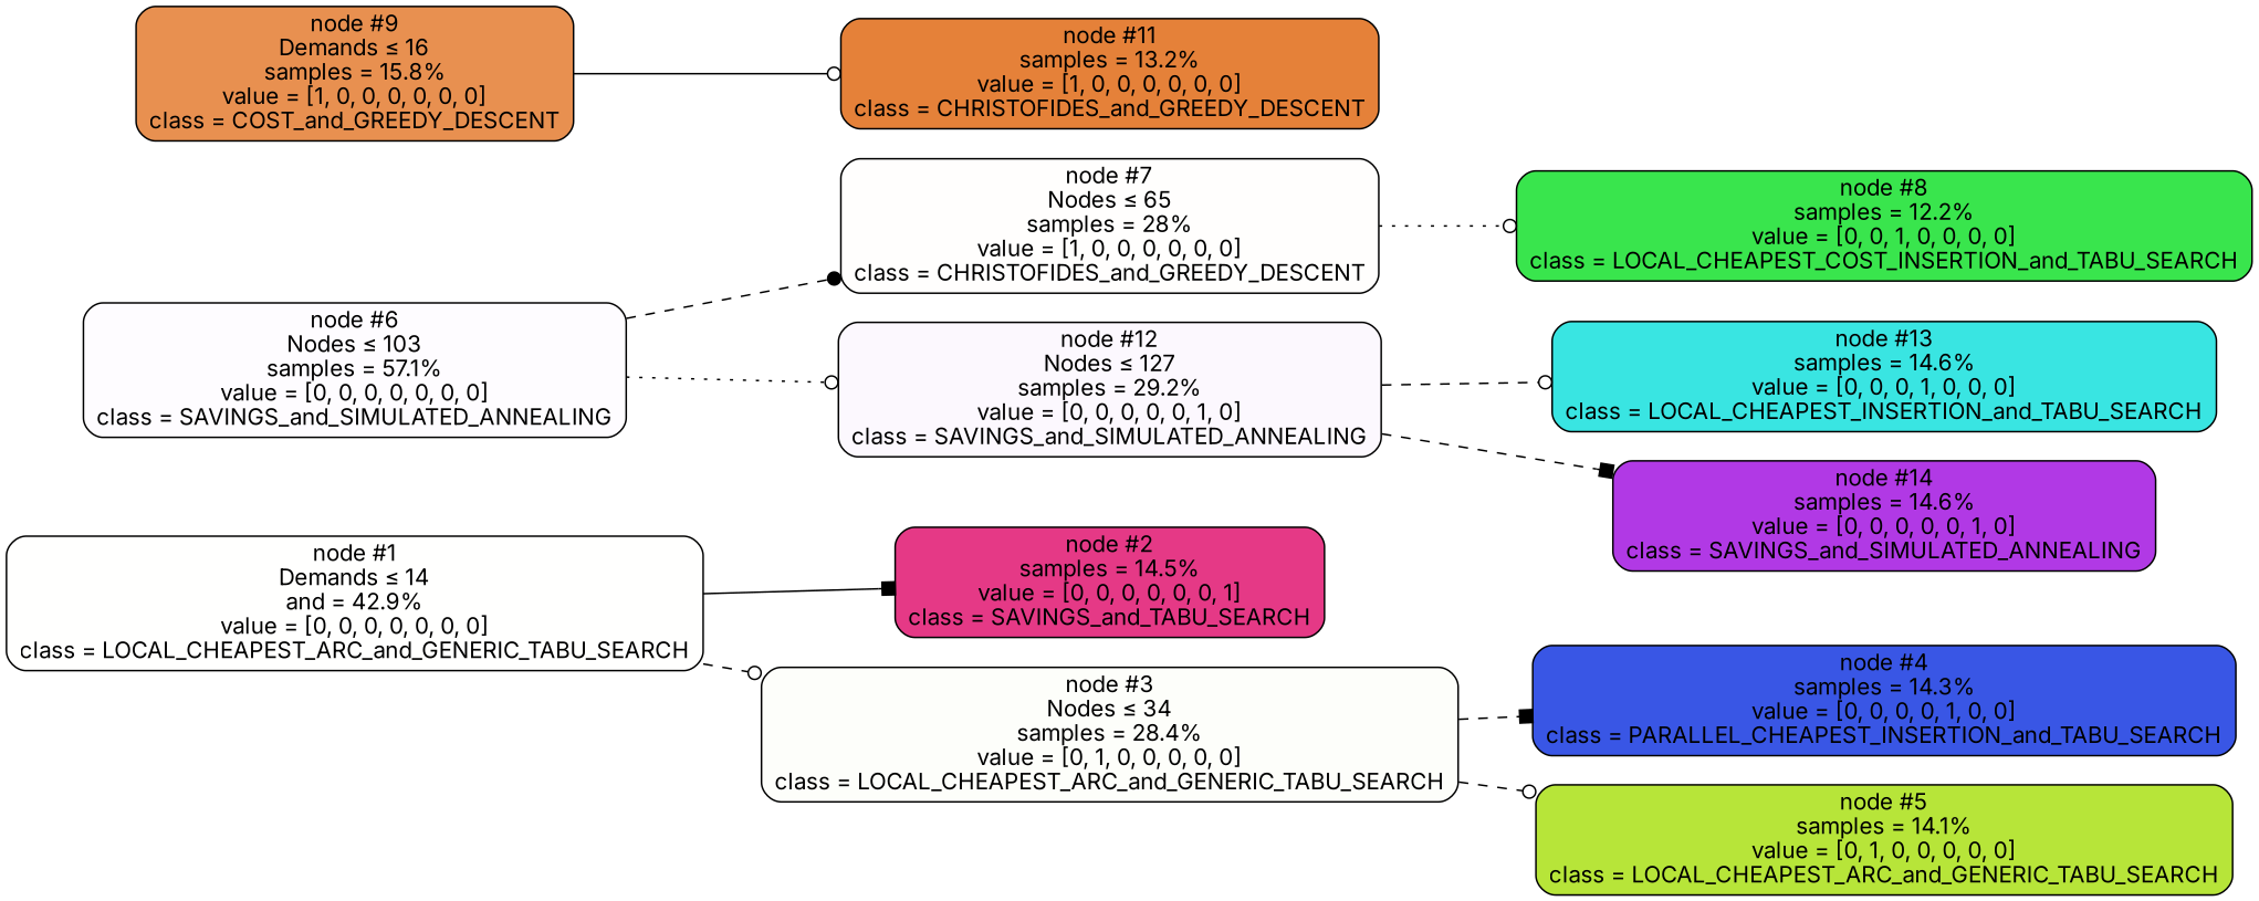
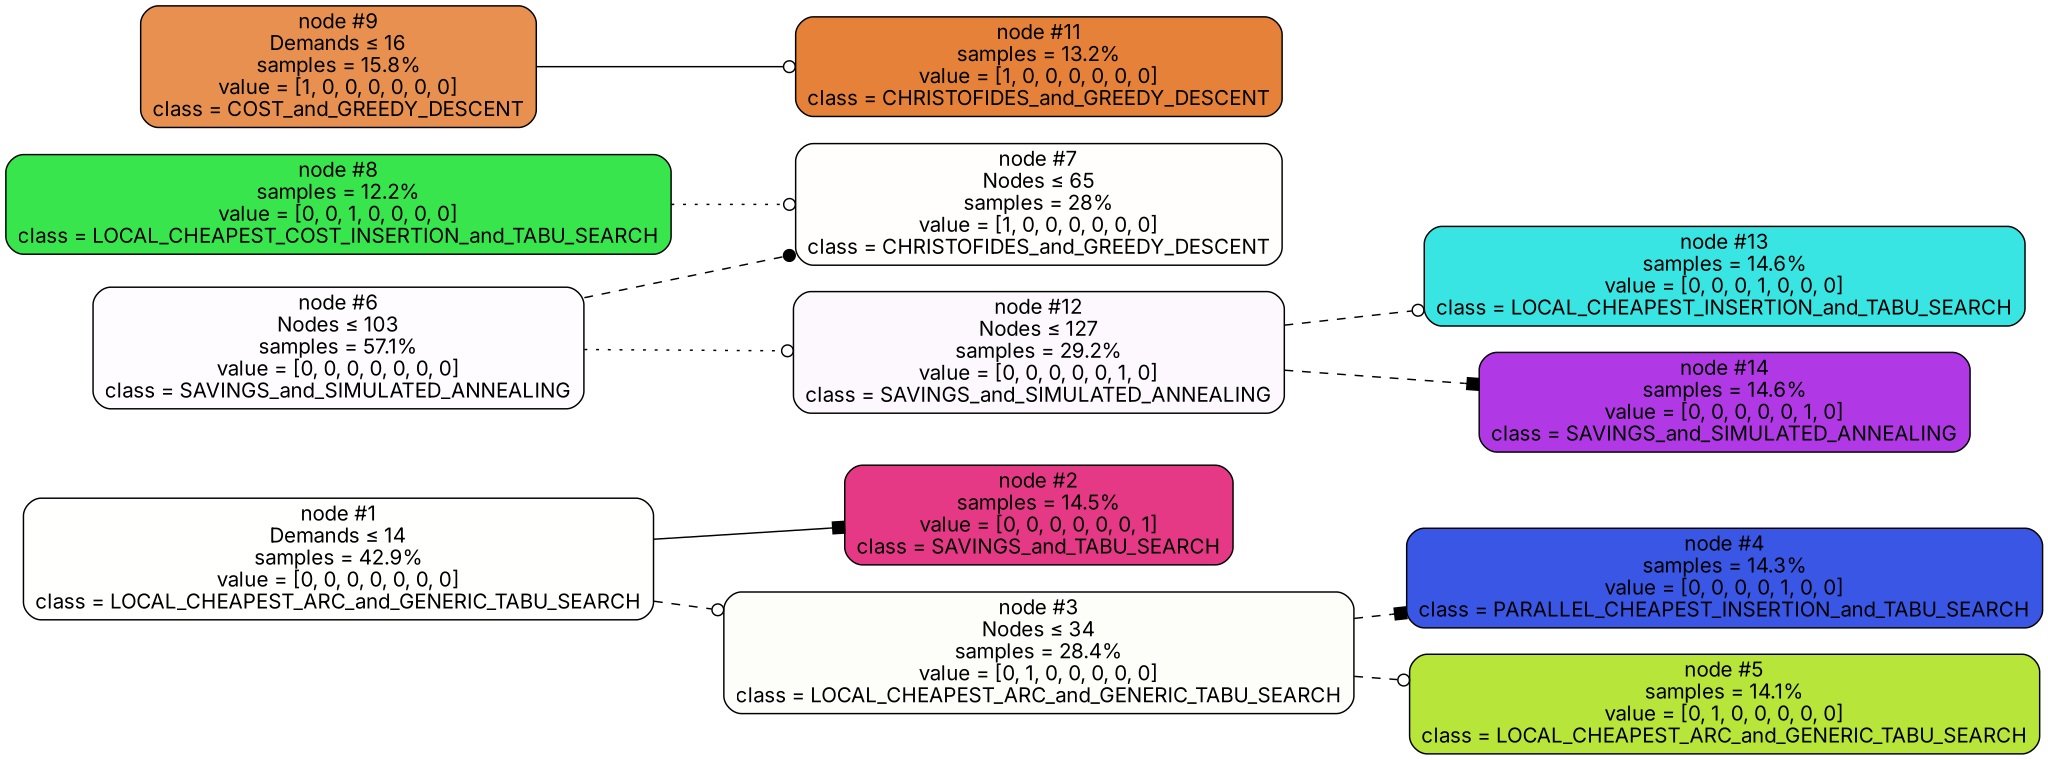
  digraph {
    fontname=Inter
    rankdir=LR
    node [color=black fontname=Inter shape=box style="filled, rounded"]
    edge [arrowhead=odot fontname=Inter style=dashed]
-   n1 [fillcolor="#fffffe" label=<node &#35;1<br/>Demands &le; 14<br/>and = 42.9%<br/>value = [0, 0, 0, 0, 0, 0, 0]<br/>class = LOCAL_CHEAPEST_ARC_and_GENERIC_TABU_SEARCH>]
+   n1 [fillcolor="#fffffe" label=<node &#35;1<br/>Demands &le; 14<br/>samples = 42.9%<br/>value = [0, 0, 0, 0, 0, 0, 0]<br/>class = LOCAL_CHEAPEST_ARC_and_GENERIC_TABU_SEARCH>]
    n2 [fillcolor="#e53986" label=<node &#35;2<br/>samples = 14.5%<br/>value = [0, 0, 0, 0, 0, 0, 1]<br/>class = SAVINGS_and_TABU_SEARCH>]
    n3 [fillcolor="#fdfefa" label=<node &#35;3<br/>Nodes &le; 34<br/>samples = 28.4%<br/>value = [0, 1, 0, 0, 0, 0, 0]<br/>class = LOCAL_CHEAPEST_ARC_and_GENERIC_TABU_SEARCH>]
    n4 [fillcolor="#fefcff" label=<node &#35;6<br/>Nodes &le; 103<br/>samples = 57.1%<br/>value = [0, 0, 0, 0, 0, 0, 0]<br/>class = SAVINGS_and_SIMULATED_ANNEALING>]
    n5 [fillcolor="#fffefd" label=<node &#35;7<br/>Nodes &le; 65<br/>samples = 28%<br/>value = [1, 0, 0, 0, 0, 0, 0]<br/>class = CHRISTOFIDES_and_GREEDY_DESCENT>]
    n6 [fillcolor="#fcf8fe" label=<node &#35;12<br/>Nodes &le; 127<br/>samples = 29.2%<br/>value = [0, 0, 0, 0, 0, 1, 0]<br/>class = SAVINGS_and_SIMULATED_ANNEALING>]
    n7 [fillcolor="#3956e5" label=<node &#35;4<br/>samples = 14.3%<br/>value = [0, 0, 0, 0, 1, 0, 0]<br/>class = PARALLEL_CHEAPEST_INSERTION_and_TABU_SEARCH>]
    n8 [fillcolor="#b7e539" label=<node &#35;5<br/>samples = 14.1%<br/>value = [0, 1, 0, 0, 0, 0, 0]<br/>class = LOCAL_CHEAPEST_ARC_and_GENERIC_TABU_SEARCH>]
    n9 [fillcolor="#39e54d" label=<node &#35;8<br/>samples = 12.2%<br/>value = [0, 0, 1, 0, 0, 0, 0]<br/>class = LOCAL_CHEAPEST_COST_INSERTION_and_TABU_SEARCH>]
    n10 [fillcolor="#39e5e2" label=<node &#35;13<br/>samples = 14.6%<br/>value = [0, 0, 0, 1, 0, 0, 0]<br/>class = LOCAL_CHEAPEST_INSERTION_and_TABU_SEARCH>]
    n11 [fillcolor="#b139e5" label=<node &#35;14<br/>samples = 14.6%<br/>value = [0, 0, 0, 0, 0, 1, 0]<br/>class = SAVINGS_and_SIMULATED_ANNEALING>]
    n12 [fillcolor="#e89050" label=<node &#35;9<br/>Demands &le; 16<br/>samples = 15.8%<br/>value = [1, 0, 0, 0, 0, 0, 0]<br/>class = COST_and_GREEDY_DESCENT>]
    n13 [fillcolor="#e58139" label=<node &#35;11<br/>samples = 13.2%<br/>value = [1, 0, 0, 0, 0, 0, 0]<br/>class = CHRISTOFIDES_and_GREEDY_DESCENT>]
    n1 -> n2 [arrowhead=box style=solid]
    n1 -> n3
    n3 -> n7 [arrowhead=box]
    n3 -> n8
    n4 -> n5 [arrowhead=dot]
    n4 -> n6 [style=dotted]
-   n5 -> n9 [style=dotted]
+   n9 -> n5 [style=dotted]
    n6 -> n10
    n6 -> n11 [arrowhead=box]
    n12 -> n13 [style=solid]
  }
